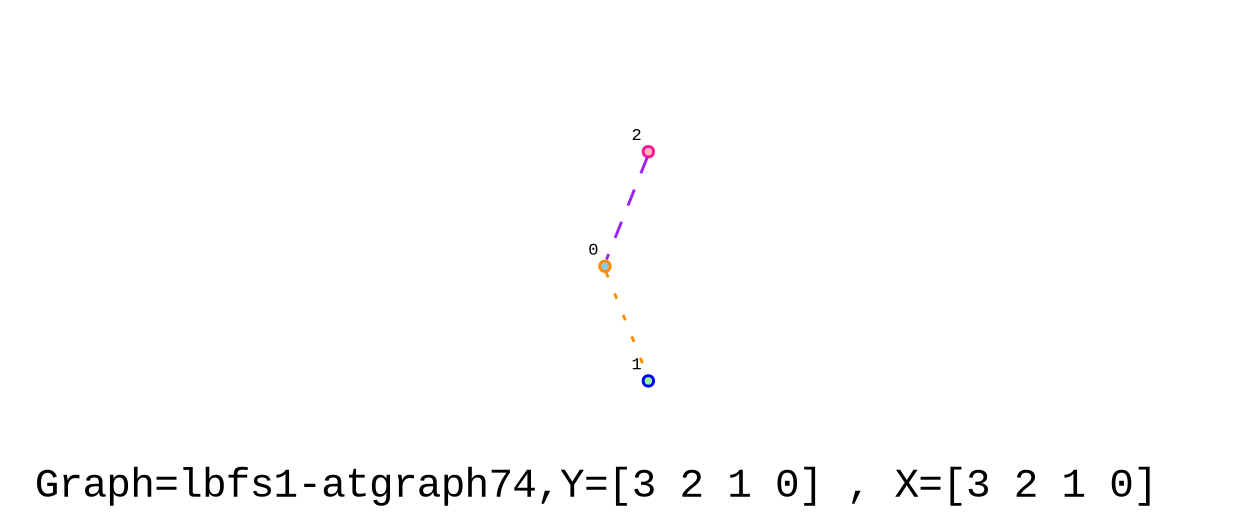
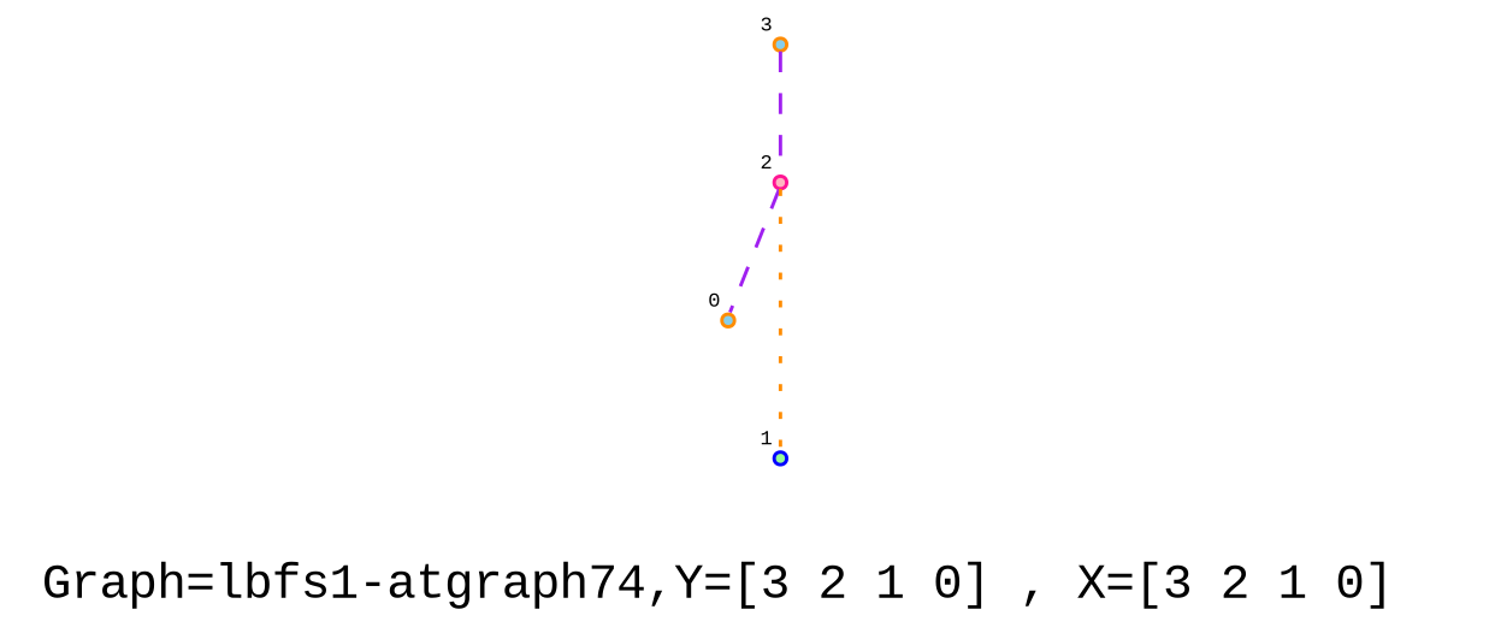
  graph {
    label="Graph=lbfs1-atgraph74,Y=[3 2 1 0] , X=[3 2 1 0]  "
    labelloc=bottom
    fontname="Liberation Mono"
    node [fontsize=6 shape=point style=filled fillcolor=skyblue color=darkorange fontname="Liberation Mono"]
    edge [color=purple style=dashed fontname="Liberation Mono"]
    0 [xlabel=0]
    1 [xlabel=1 fillcolor=palegreen color=blue]
    2 [xlabel=2 fillcolor=lightpink color=deeppink]
+   3 [xlabel=3]
    2 -- 0
-   0 -- 1 [color=darkorange style=dotted]
+   2 -- 1 [color=darkorange style=dotted]
+   3 -- 2
  }
